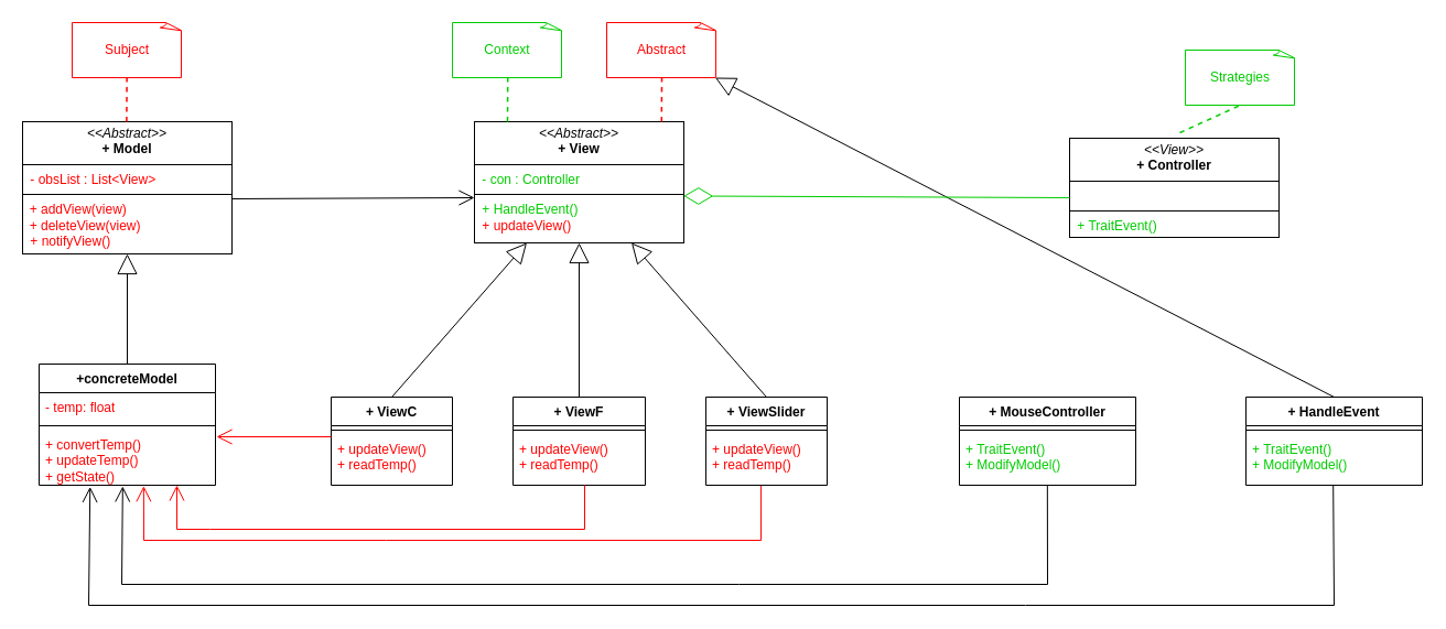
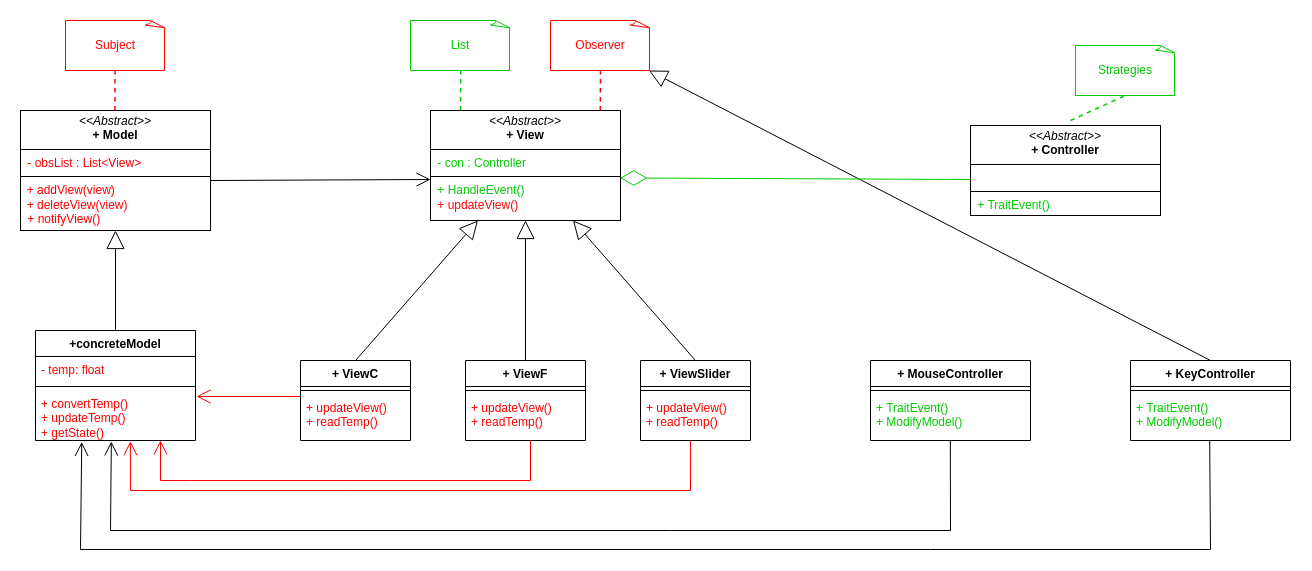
  <mxCell id="0" />
  <mxCell id="1" parent="0" />
- <mxCell id="2" value="&lt;p style=&quot;margin:0px;margin-top:4px;text-align:center;&quot;&gt;&lt;i&gt;&amp;lt;&amp;lt;View&amp;gt;&amp;gt;&lt;/i&gt;&lt;br&gt;&lt;b&gt;+ Controller&lt;/b&gt;&lt;/p&gt;&lt;hr size=&quot;1&quot; style=&quot;border-style:solid;&quot;&gt;&lt;p style=&quot;margin:0px;margin-left:4px;&quot;&gt;&lt;br&gt;&lt;/p&gt;&lt;hr size=&quot;1&quot; style=&quot;border-style:solid;&quot;&gt;&lt;p style=&quot;margin:0px;margin-left:4px;&quot;&gt;&lt;font style=&quot;color: rgb(0, 204, 0);&quot;&gt;&amp;nbsp;+ TraitEvent()&lt;/font&gt;&lt;/p&gt;" style="verticalAlign=top;align=left;overflow=fill;html=1;whiteSpace=wrap;fillColor=none;" vertex="1" parent="1"><mxGeometry x="970" y="125" width="190" height="90" as="geometry" /></mxCell>
+ <mxCell id="2" value="&lt;p style=&quot;margin:0px;margin-top:4px;text-align:center;&quot;&gt;&lt;i&gt;&amp;lt;&amp;lt;Abstract&amp;gt;&amp;gt;&lt;/i&gt;&lt;br&gt;&lt;b&gt;+ Controller&lt;/b&gt;&lt;/p&gt;&lt;hr size=&quot;1&quot; style=&quot;border-style:solid;&quot;&gt;&lt;p style=&quot;margin:0px;margin-left:4px;&quot;&gt;&lt;br&gt;&lt;/p&gt;&lt;hr size=&quot;1&quot; style=&quot;border-style:solid;&quot;&gt;&lt;p style=&quot;margin:0px;margin-left:4px;&quot;&gt;&lt;font style=&quot;color: rgb(0, 204, 0);&quot;&gt;&amp;nbsp;+ TraitEvent()&lt;/font&gt;&lt;/p&gt;" style="verticalAlign=top;align=left;overflow=fill;html=1;whiteSpace=wrap;fillColor=none;" vertex="1" parent="1"><mxGeometry x="970" y="125" width="190" height="90" as="geometry" /></mxCell>
  <mxCell id="3" value="+ MouseController" style="swimlane;fontStyle=1;align=center;verticalAlign=top;childLayout=stackLayout;horizontal=1;startSize=26;horizontalStack=0;resizeParent=1;resizeParentMax=0;resizeLast=0;collapsible=1;marginBottom=0;whiteSpace=wrap;html=1;fillColor=none;" vertex="1" parent="1"><mxGeometry x="870" y="360" width="160" height="80" as="geometry" /></mxCell>
  <mxCell id="4" value="" style="line;strokeWidth=1;fillColor=none;align=left;verticalAlign=middle;spacingTop=-1;spacingLeft=3;spacingRight=3;rotatable=0;labelPosition=right;points=[];portConstraint=eastwest;strokeColor=inherit;" vertex="1" parent="3"><mxGeometry y="26" width="160" height="8" as="geometry" /></mxCell>
  <mxCell id="5" value="&lt;font style=&quot;color: rgb(0, 204, 0);&quot;&gt;+ TraitEvent()&lt;/font&gt;&lt;div&gt;&lt;font style=&quot;color: rgb(0, 204, 0);&quot;&gt;+ ModifyModel()&lt;/font&gt;&lt;/div&gt;" style="text;strokeColor=none;fillColor=none;align=left;verticalAlign=top;spacingLeft=4;spacingRight=4;overflow=hidden;rotatable=0;points=[[0,0.5],[1,0.5]];portConstraint=eastwest;whiteSpace=wrap;html=1;" vertex="1" parent="3"><mxGeometry y="34" width="160" height="46" as="geometry" /></mxCell>
- <mxCell id="6" value="+ HandleEvent" style="swimlane;fontStyle=1;align=center;verticalAlign=top;childLayout=stackLayout;horizontal=1;startSize=26;horizontalStack=0;resizeParent=1;resizeParentMax=0;resizeLast=0;collapsible=1;marginBottom=0;whiteSpace=wrap;html=1;fillColor=none;" vertex="1" parent="1"><mxGeometry x="1130" y="360" width="160" height="80" as="geometry" /></mxCell>
+ <mxCell id="6" value="+ KeyController" style="swimlane;fontStyle=1;align=center;verticalAlign=top;childLayout=stackLayout;horizontal=1;startSize=26;horizontalStack=0;resizeParent=1;resizeParentMax=0;resizeLast=0;collapsible=1;marginBottom=0;whiteSpace=wrap;html=1;fillColor=none;" vertex="1" parent="1"><mxGeometry x="1130" y="360" width="160" height="80" as="geometry" /></mxCell>
  <mxCell id="7" value="" style="line;strokeWidth=1;fillColor=none;align=left;verticalAlign=middle;spacingTop=-1;spacingLeft=3;spacingRight=3;rotatable=0;labelPosition=right;points=[];portConstraint=eastwest;strokeColor=inherit;" vertex="1" parent="6"><mxGeometry y="26" width="160" height="8" as="geometry" /></mxCell>
  <mxCell id="8" value="&lt;font style=&quot;color: rgb(0, 204, 0);&quot;&gt;+ TraitEvent()&lt;/font&gt;&lt;div&gt;&lt;font style=&quot;color: rgb(0, 204, 0);&quot;&gt;+ ModifyModel()&lt;/font&gt;&lt;/div&gt;" style="text;strokeColor=none;fillColor=none;align=left;verticalAlign=top;spacingLeft=4;spacingRight=4;overflow=hidden;rotatable=0;points=[[0,0.5],[1,0.5]];portConstraint=eastwest;whiteSpace=wrap;html=1;" vertex="1" parent="6"><mxGeometry y="34" width="160" height="46" as="geometry" /></mxCell>
  <mxCell id="9" value="" style="endArrow=block;endFill=0;endSize=16;html=1;rounded=0;exitX=0.5;exitY=0;exitDx=0;exitDy=0;" edge="1" parent="1" source="6" target="27"><mxGeometry width="160" relative="1" as="geometry"><mxPoint x="1023" y="300" as="sourcePoint" /><mxPoint x="960" y="210" as="targetPoint" /></mxGeometry></mxCell>
  <mxCell id="10" value="&lt;p style=&quot;margin:0px;margin-top:4px;text-align:center;&quot;&gt;&lt;font style=&quot;color: rgb(0, 0, 0);&quot;&gt;&lt;i style=&quot;&quot;&gt;&amp;lt;&amp;lt;Abstract&amp;gt;&amp;gt;&lt;/i&gt;&lt;br&gt;&lt;b style=&quot;&quot;&gt;+ View&lt;/b&gt;&lt;/font&gt;&lt;/p&gt;&lt;hr size=&quot;1&quot; style=&quot;border-style:solid;&quot;&gt;&lt;p style=&quot;margin:0px;margin-left:4px;&quot;&gt;&lt;font style=&quot;color: rgb(0, 204, 0);&quot;&gt;&amp;nbsp;&lt;font style=&quot;color: rgb(0, 204, 0);&quot;&gt;- con : Controller&lt;/font&gt;&lt;/font&gt;&lt;/p&gt;&lt;hr size=&quot;1&quot; style=&quot;border-style:solid;&quot;&gt;&lt;p style=&quot;margin:0px;margin-left:4px;&quot;&gt;&lt;font style=&quot;color: rgb(0, 204, 0);&quot;&gt;&amp;nbsp;+ HandleEvent()&lt;/font&gt;&lt;/p&gt;&lt;p style=&quot;margin:0px;margin-left:4px;&quot;&gt;&lt;font style=&quot;color: rgb(255, 0, 0);&quot;&gt;&amp;nbsp;+ updateView()&lt;/font&gt;&lt;/p&gt;" style="verticalAlign=top;align=left;overflow=fill;html=1;whiteSpace=wrap;fillColor=none;" vertex="1" parent="1"><mxGeometry x="430" y="110" width="190" height="110" as="geometry" /></mxCell>
  <mxCell id="11" value="+ ViewC" style="swimlane;fontStyle=1;align=center;verticalAlign=top;childLayout=stackLayout;horizontal=1;startSize=26;horizontalStack=0;resizeParent=1;resizeParentMax=0;resizeLast=0;collapsible=1;marginBottom=0;whiteSpace=wrap;html=1;fillColor=none;" vertex="1" parent="1"><mxGeometry x="300" y="360" width="110" height="80" as="geometry" /></mxCell>
  <mxCell id="12" value="" style="line;strokeWidth=1;fillColor=none;align=left;verticalAlign=middle;spacingTop=-1;spacingLeft=3;spacingRight=3;rotatable=0;labelPosition=right;points=[];portConstraint=eastwest;strokeColor=inherit;" vertex="1" parent="11"><mxGeometry y="26" width="110" height="8" as="geometry" /></mxCell>
  <mxCell id="13" value="&lt;font style=&quot;color: rgb(255, 0, 0);&quot;&gt;+ updateView()&lt;/font&gt;&lt;div&gt;&lt;font color=&quot;#ff0000&quot;&gt;+ readTemp()&lt;/font&gt;&lt;/div&gt;" style="text;strokeColor=none;fillColor=none;align=left;verticalAlign=top;spacingLeft=4;spacingRight=4;overflow=hidden;rotatable=0;points=[[0,0.5],[1,0.5]];portConstraint=eastwest;whiteSpace=wrap;html=1;" vertex="1" parent="11"><mxGeometry y="34" width="110" height="46" as="geometry" /></mxCell>
  <mxCell id="14" value="&lt;p style=&quot;margin:0px;margin-top:4px;text-align:center;&quot;&gt;&lt;i&gt;&amp;lt;&amp;lt;Abstract&amp;gt;&amp;gt;&lt;/i&gt;&lt;br&gt;&lt;b&gt;+ Model&lt;/b&gt;&lt;/p&gt;&lt;hr size=&quot;1&quot; style=&quot;border-style:solid;&quot;&gt;&lt;p style=&quot;margin:0px;margin-left:4px;&quot;&gt;&lt;font style=&quot;color: rgb(255, 0, 0);&quot;&gt;&amp;nbsp;- obsList : List&amp;lt;View&amp;gt;&lt;/font&gt;&lt;/p&gt;&lt;hr size=&quot;1&quot; style=&quot;border-style:solid;&quot;&gt;&lt;div&gt;&amp;nbsp; &lt;font style=&quot;color: rgb(255, 0, 0);&quot;&gt;+ addView(view)&lt;/font&gt;&lt;/div&gt;&lt;div&gt;&lt;font style=&quot;color: rgb(255, 0, 0);&quot;&gt;&amp;nbsp; + deleteView(view)&lt;/font&gt;&lt;/div&gt;&lt;p style=&quot;margin:0px;margin-left:4px;&quot;&gt;&lt;font style=&quot;color: rgb(255, 0, 0);&quot;&gt;&amp;nbsp;+ notifyView()&lt;/font&gt;&lt;/p&gt;" style="verticalAlign=top;align=left;overflow=fill;html=1;whiteSpace=wrap;fillColor=none;" vertex="1" parent="1"><mxGeometry x="20" y="110" width="190" height="120" as="geometry" /></mxCell>
  <mxCell id="15" value="&lt;div style=&quot;text-align: start;&quot;&gt;&lt;span style=&quot;background-color: transparent; color: light-dark(rgb(0, 0, 0), rgb(255, 255, 255));&quot;&gt;+concreteModel&lt;/span&gt;&lt;/div&gt;" style="swimlane;fontStyle=1;align=center;verticalAlign=top;childLayout=stackLayout;horizontal=1;startSize=26;horizontalStack=0;resizeParent=1;resizeParentMax=0;resizeLast=0;collapsible=1;marginBottom=0;whiteSpace=wrap;html=1;fillColor=none;" vertex="1" parent="1"><mxGeometry x="35" y="330" width="160" height="110" as="geometry" /></mxCell>
  <mxCell id="16" value="&lt;font style=&quot;color: rgb(255, 0, 0);&quot;&gt;- temp: float&lt;/font&gt;" style="text;strokeColor=none;fillColor=none;align=left;verticalAlign=top;spacingLeft=4;spacingRight=4;overflow=hidden;rotatable=0;points=[[0,0.5],[1,0.5]];portConstraint=eastwest;whiteSpace=wrap;html=1;" vertex="1" parent="15"><mxGeometry y="26" width="160" height="26" as="geometry" /></mxCell>
  <mxCell id="17" value="" style="line;strokeWidth=1;fillColor=none;align=left;verticalAlign=middle;spacingTop=-1;spacingLeft=3;spacingRight=3;rotatable=0;labelPosition=right;points=[];portConstraint=eastwest;strokeColor=inherit;" vertex="1" parent="15"><mxGeometry y="52" width="160" height="8" as="geometry" /></mxCell>
  <mxCell id="18" value="&lt;div&gt;&lt;font style=&quot;color: rgb(255, 0, 0);&quot;&gt;+ convertTemp()&lt;/font&gt;&lt;/div&gt;&lt;font style=&quot;color: rgb(255, 0, 0);&quot;&gt;+ updateTemp()&lt;/font&gt;&lt;div&gt;&lt;font style=&quot;color: rgb(255, 0, 0);&quot;&gt;+ getState()&lt;/font&gt;&lt;/div&gt;" style="text;strokeColor=none;fillColor=none;align=left;verticalAlign=top;spacingLeft=4;spacingRight=4;overflow=hidden;rotatable=0;points=[[0,0.5],[1,0.5]];portConstraint=eastwest;whiteSpace=wrap;html=1;" vertex="1" parent="15"><mxGeometry y="60" width="160" height="50" as="geometry" /></mxCell>
  <mxCell id="19" value="" style="endArrow=block;endFill=0;endSize=16;html=1;rounded=0;exitX=0.5;exitY=0;exitDx=0;exitDy=0;entryX=0.25;entryY=1;entryDx=0;entryDy=0;" edge="1" parent="1" source="11" target="10"><mxGeometry width="160" relative="1" as="geometry"><mxPoint x="372" y="340" as="sourcePoint" /><mxPoint x="460" y="265" as="targetPoint" /></mxGeometry></mxCell>
  <mxCell id="20" value="" style="endArrow=block;endFill=0;endSize=16;html=1;rounded=0;exitX=0.5;exitY=0;exitDx=0;exitDy=0;entryX=0.5;entryY=1;entryDx=0;entryDy=0;" edge="1" parent="1" source="15" target="14"><mxGeometry width="160" relative="1" as="geometry"><mxPoint x="390" y="370" as="sourcePoint" /><mxPoint x="488" y="230" as="targetPoint" /></mxGeometry></mxCell>
  <mxCell id="21" value="" style="endArrow=open;endFill=1;endSize=12;html=1;rounded=0;" edge="1" parent="1"><mxGeometry width="160" relative="1" as="geometry"><mxPoint x="210" y="180" as="sourcePoint" /><mxPoint x="430" y="179" as="targetPoint" /></mxGeometry></mxCell>
  <mxCell id="22" value="" style="endArrow=diamondThin;endFill=0;endSize=24;html=1;rounded=0;entryX=0.999;entryY=0.613;entryDx=0;entryDy=0;entryPerimeter=0;strokeColor=#00CC00;" edge="1" parent="1" target="10"><mxGeometry width="160" relative="1" as="geometry"><mxPoint x="970" y="179" as="sourcePoint" /><mxPoint x="488" y="230" as="targetPoint" /></mxGeometry></mxCell>
  <mxCell id="23" value="" style="endArrow=open;endFill=1;endSize=12;html=1;rounded=0;strokeColor=#FF0000;" edge="1" parent="1"><mxGeometry width="160" relative="1" as="geometry"><mxPoint x="300" y="396" as="sourcePoint" /><mxPoint x="196" y="396" as="targetPoint" /></mxGeometry></mxCell>
  <mxCell id="24" value="" style="endArrow=open;endFill=1;endSize=12;html=1;rounded=0;entryX=0.593;entryY=1.014;entryDx=0;entryDy=0;entryPerimeter=0;strokeColor=#FF0000;exitX=0.454;exitY=1.007;exitDx=0;exitDy=0;exitPerimeter=0;" edge="1" parent="1" source="40" target="18"><mxGeometry width="160" relative="1" as="geometry"><mxPoint x="750" y="480" as="sourcePoint" /><mxPoint x="470" y="479" as="targetPoint" /><Array as="points"><mxPoint x="690" y="490" /><mxPoint x="350" y="490" /><mxPoint x="130" y="490" /></Array></mxGeometry></mxCell>
  <mxCell id="25" value="" style="endArrow=open;endFill=1;endSize=12;html=1;rounded=0;entryX=0.474;entryY=1.019;entryDx=0;entryDy=0;entryPerimeter=0;exitX=0.499;exitY=1.011;exitDx=0;exitDy=0;exitPerimeter=0;" edge="1" parent="1" source="5" target="18"><mxGeometry width="160" relative="1" as="geometry"><mxPoint x="950" y="451" as="sourcePoint" /><mxPoint y="431" as="targetPoint" x="450" /><Array as="points"><mxPoint x="950" y="530" /><mxPoint x="670" y="530" /><mxPoint x="110" y="530" /></Array></mxGeometry></mxCell>
  <mxCell id="26" value="" style="endArrow=open;endFill=1;endSize=12;html=1;rounded=0;entryX=0.289;entryY=1.029;entryDx=0;entryDy=0;entryPerimeter=0;exitX=0.495;exitY=0.993;exitDx=0;exitDy=0;exitPerimeter=0;" edge="1" parent="1" source="8" target="18"><mxGeometry width="160" relative="1" as="geometry"><mxPoint x="1210" y="460" as="sourcePoint" /><mxPoint x="371" y="460" as="targetPoint" /><Array as="points"><mxPoint x="1210" y="549" /><mxPoint x="930" y="549" /><mxPoint x="80" y="549" /></Array></mxGeometry></mxCell>
- <mxCell id="27" value="&lt;font style=&quot;color: rgb(255, 0, 0);&quot;&gt;Abstract&lt;/font&gt;" style="whiteSpace=wrap;html=1;shape=mxgraph.basic.document;fillColor=none;strokeColor=#FF0000;" vertex="1" parent="1"><mxGeometry x="550" y="20" width="100" height="50" as="geometry" /></mxCell>
+ <mxCell id="27" value="&lt;font style=&quot;color: rgb(255, 0, 0);&quot;&gt;Observer&lt;/font&gt;" style="whiteSpace=wrap;html=1;shape=mxgraph.basic.document;fillColor=none;strokeColor=#FF0000;" vertex="1" parent="1"><mxGeometry x="550" y="20" width="100" height="50" as="geometry" /></mxCell>
  <mxCell id="28" value="&lt;font color=&quot;#ff0000&quot;&gt;Subject&lt;/font&gt;" style="whiteSpace=wrap;html=1;shape=mxgraph.basic.document;fillColor=none;strokeColor=#FF0000;" vertex="1" parent="1"><mxGeometry x="65" y="20" width="100" height="50" as="geometry" /></mxCell>
- <mxCell id="29" value="&lt;font color=&quot;#00cc00&quot;&gt;Context&lt;/font&gt;" style="whiteSpace=wrap;html=1;shape=mxgraph.basic.document;fillColor=none;strokeColor=#00CC00;" vertex="1" parent="1"><mxGeometry x="410" y="20" width="100" height="50" as="geometry" /></mxCell>
+ <mxCell id="29" value="&lt;font color=&quot;#00cc00&quot;&gt;List&lt;/font&gt;" style="whiteSpace=wrap;html=1;shape=mxgraph.basic.document;fillColor=none;strokeColor=#00CC00;" vertex="1" parent="1"><mxGeometry x="410" y="20" width="100" height="50" as="geometry" /></mxCell>
  <mxCell id="30" value="&lt;font color=&quot;#00cc00&quot;&gt;Strategies&lt;/font&gt;" style="whiteSpace=wrap;html=1;shape=mxgraph.basic.document;fillColor=none;strokeColor=#00CC00;" vertex="1" parent="1"><mxGeometry x="1075" y="45" width="100" height="50" as="geometry" /></mxCell>
  <mxCell id="31" value="" style="endArrow=none;html=1;strokeColor=#00CC00;bendable=0;rounded=0;endFill=0;endSize=4;startArrow=none;startFill=0;startSize=4;jumpStyle=none;jumpSize=0;targetPerimeterSpacing=15;dashed=1;strokeWidth=1.5;entryX=0.5;entryY=1;entryDx=0;entryDy=0;entryPerimeter=0;" edge="1" parent="1" target="30"><mxGeometry width="50" height="50" relative="1" as="geometry"><mxPoint x="1070" y="120" as="sourcePoint" /><mxPoint x="1069.78" y="85" as="targetPoint" /></mxGeometry></mxCell>
  <mxCell id="32" value="" style="endArrow=none;html=1;strokeColor=#00CC00;bendable=0;rounded=0;endFill=0;endSize=4;startArrow=none;startFill=0;startSize=4;jumpStyle=none;jumpSize=0;targetPerimeterSpacing=15;dashed=1;strokeWidth=1.5;entryX=0.5;entryY=1;entryDx=0;entryDy=0;entryPerimeter=0;" edge="1" parent="1"><mxGeometry width="50" height="50" relative="1" as="geometry"><mxPoint x="460" y="110" as="sourcePoint" /><mxPoint x="460.22" y="70" as="targetPoint" /></mxGeometry></mxCell>
  <mxCell id="33" value="" style="endArrow=none;html=1;strokeColor=#FF0000;bendable=0;rounded=0;endFill=0;endSize=4;startArrow=none;startFill=0;startSize=4;jumpStyle=none;jumpSize=0;targetPerimeterSpacing=15;dashed=1;strokeWidth=1.5;entryX=0.5;entryY=1;entryDx=0;entryDy=0;entryPerimeter=0;" edge="1" parent="1"><mxGeometry width="50" height="50" relative="1" as="geometry"><mxPoint x="599.8" y="110" as="sourcePoint" /><mxPoint x="600.02" y="70" as="targetPoint" /></mxGeometry></mxCell>
  <mxCell id="34" value="" style="endArrow=none;html=1;strokeColor=#FF0000;bendable=0;rounded=0;endFill=0;endSize=4;startArrow=none;startFill=0;startSize=4;jumpStyle=none;jumpSize=0;targetPerimeterSpacing=15;dashed=1;strokeWidth=1.5;entryX=0.5;entryY=1;entryDx=0;entryDy=0;entryPerimeter=0;" edge="1" parent="1"><mxGeometry width="50" height="50" relative="1" as="geometry"><mxPoint x="114.41" y="110" as="sourcePoint" /><mxPoint x="114.63" y="70" as="targetPoint" /></mxGeometry></mxCell>
  <mxCell id="35" value="+ ViewF" style="swimlane;fontStyle=1;align=center;verticalAlign=top;childLayout=stackLayout;horizontal=1;startSize=26;horizontalStack=0;resizeParent=1;resizeParentMax=0;resizeLast=0;collapsible=1;marginBottom=0;whiteSpace=wrap;html=1;fillColor=none;" vertex="1" parent="1"><mxGeometry x="465" y="360" width="120" height="80" as="geometry" /></mxCell>
  <mxCell id="36" value="" style="line;strokeWidth=1;fillColor=none;align=left;verticalAlign=middle;spacingTop=-1;spacingLeft=3;spacingRight=3;rotatable=0;labelPosition=right;points=[];portConstraint=eastwest;strokeColor=inherit;" vertex="1" parent="35"><mxGeometry y="26" width="120" height="8" as="geometry" /></mxCell>
  <mxCell id="37" value="&lt;font style=&quot;color: rgb(255, 0, 0);&quot;&gt;+ updateView()&lt;/font&gt;&lt;div&gt;&lt;font color=&quot;#ff0000&quot;&gt;+ readTemp()&lt;/font&gt;&lt;/div&gt;" style="text;strokeColor=none;fillColor=none;align=left;verticalAlign=top;spacingLeft=4;spacingRight=4;overflow=hidden;rotatable=0;points=[[0,0.5],[1,0.5]];portConstraint=eastwest;whiteSpace=wrap;html=1;" vertex="1" parent="35"><mxGeometry y="34" width="120" height="46" as="geometry" /></mxCell>
  <mxCell id="38" value="+ ViewSlider" style="swimlane;fontStyle=1;align=center;verticalAlign=top;childLayout=stackLayout;horizontal=1;startSize=26;horizontalStack=0;resizeParent=1;resizeParentMax=0;resizeLast=0;collapsible=1;marginBottom=0;whiteSpace=wrap;html=1;fillColor=none;" vertex="1" parent="1"><mxGeometry x="640" y="360" width="110" height="80" as="geometry" /></mxCell>
  <mxCell id="39" value="" style="line;strokeWidth=1;fillColor=none;align=left;verticalAlign=middle;spacingTop=-1;spacingLeft=3;spacingRight=3;rotatable=0;labelPosition=right;points=[];portConstraint=eastwest;strokeColor=inherit;" vertex="1" parent="38"><mxGeometry y="26" width="110" height="8" as="geometry" /></mxCell>
  <mxCell id="40" value="&lt;font style=&quot;color: rgb(255, 0, 0);&quot;&gt;+ updateView()&lt;/font&gt;&lt;div&gt;&lt;font color=&quot;#ff0000&quot;&gt;+ readTemp()&lt;/font&gt;&lt;/div&gt;" style="text;strokeColor=none;fillColor=none;align=left;verticalAlign=top;spacingLeft=4;spacingRight=4;overflow=hidden;rotatable=0;points=[[0,0.5],[1,0.5]];portConstraint=eastwest;whiteSpace=wrap;html=1;" vertex="1" parent="38"><mxGeometry y="34" width="110" height="46" as="geometry" /></mxCell>
  <mxCell id="41" value="" style="endArrow=block;endFill=0;endSize=16;html=1;rounded=0;exitX=0.5;exitY=0;exitDx=0;exitDy=0;entryX=0.5;entryY=1;entryDx=0;entryDy=0;" edge="1" parent="1" source="35" target="10"><mxGeometry width="160" relative="1" as="geometry"><mxPoint x="365" y="370" as="sourcePoint" /><mxPoint x="488" y="230" as="targetPoint" /></mxGeometry></mxCell>
  <mxCell id="42" value="" style="endArrow=block;endFill=0;endSize=16;html=1;rounded=0;exitX=0.5;exitY=0;exitDx=0;exitDy=0;entryX=0.75;entryY=1;entryDx=0;entryDy=0;" edge="1" parent="1" source="38" target="10"><mxGeometry width="160" relative="1" as="geometry"><mxPoint x="488" y="370" as="sourcePoint" /><mxPoint x="365" y="230" as="targetPoint" /></mxGeometry></mxCell>
  <mxCell id="43" value="" style="endArrow=open;endFill=1;endSize=12;html=1;rounded=0;strokeColor=#FF0000;" edge="1" parent="1"><mxGeometry width="160" relative="1" as="geometry"><mxPoint x="530" y="440" as="sourcePoint" /><mxPoint x="160" y="440" as="targetPoint" /><Array as="points"><mxPoint x="530" y="480" /><mxPoint x="190" y="480" /><mxPoint x="160" y="480" /></Array></mxGeometry></mxCell>
